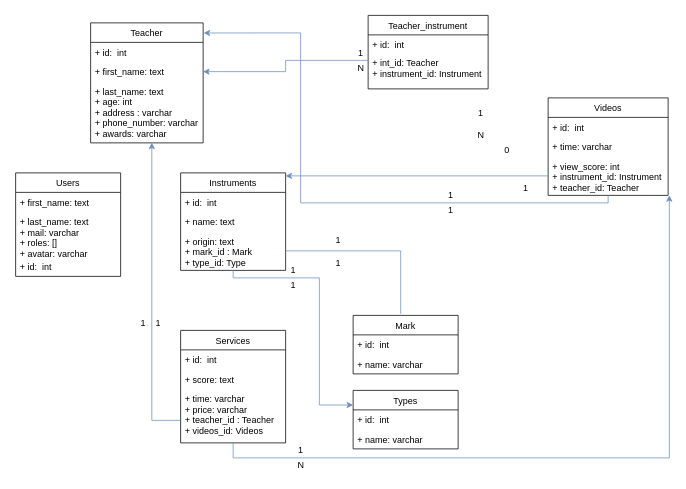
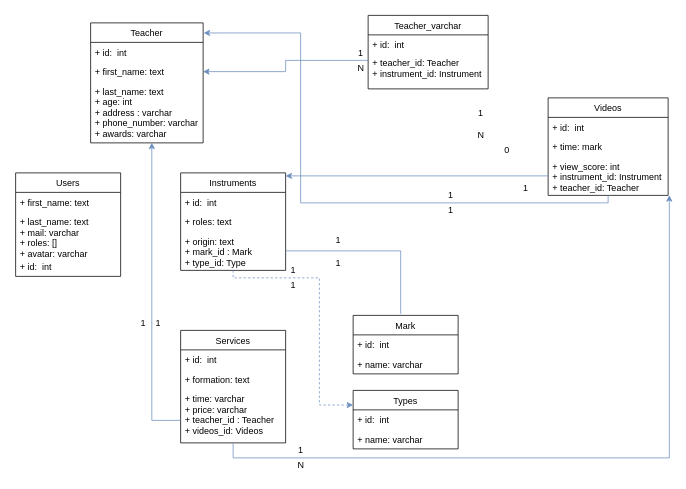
  <mxCell id="0" />
  <mxCell id="1" parent="0" />
  <mxCell id="2" value="Services" style="swimlane;fontStyle=0;childLayout=stackLayout;horizontal=1;startSize=26;fillColor=none;horizontalStack=0;resizeParent=1;resizeParentMax=0;resizeLast=0;collapsible=1;marginBottom=0;" parent="1" vertex="1"><mxGeometry x="240" y="440" width="140" height="150" as="geometry" /></mxCell>
  <mxCell id="3" value="+ id:  int&#10;&#10;" style="text;strokeColor=none;fillColor=none;align=left;verticalAlign=top;spacingLeft=4;spacingRight=4;overflow=hidden;rotatable=0;points=[[0,0.5],[1,0.5]];portConstraint=eastwest;" parent="2" vertex="1"><mxGeometry y="26" width="140" height="26" as="geometry" /></mxCell>
- <mxCell id="4" value="+ score: text" style="text;strokeColor=none;fillColor=none;align=left;verticalAlign=top;spacingLeft=4;spacingRight=4;overflow=hidden;rotatable=0;points=[[0,0.5],[1,0.5]];portConstraint=eastwest;" parent="2" vertex="1"><mxGeometry y="52" width="140" height="26" as="geometry" /></mxCell>
+ <mxCell id="4" value="+ formation: text" style="text;strokeColor=none;fillColor=none;align=left;verticalAlign=top;spacingLeft=4;spacingRight=4;overflow=hidden;rotatable=0;points=[[0,0.5],[1,0.5]];portConstraint=eastwest;" parent="2" vertex="1"><mxGeometry y="52" width="140" height="26" as="geometry" /></mxCell>
  <mxCell id="5" value="+ time: varchar&#10;+ price: varchar&#10;+ teacher_id : Teacher&#10;+ videos_id: Videos" style="text;strokeColor=none;fillColor=none;align=left;verticalAlign=top;spacingLeft=4;spacingRight=4;overflow=hidden;rotatable=0;points=[[0,0.5],[1,0.5]];portConstraint=eastwest;" parent="2" vertex="1"><mxGeometry y="78" width="140" height="72" as="geometry" /></mxCell>
  <mxCell id="6" value="Instruments" style="swimlane;fontStyle=0;childLayout=stackLayout;horizontal=1;startSize=26;fillColor=none;horizontalStack=0;resizeParent=1;resizeParentMax=0;resizeLast=0;collapsible=1;marginBottom=0;" parent="1" vertex="1"><mxGeometry x="240" y="230" width="140" height="130" as="geometry" /></mxCell>
  <mxCell id="7" value="+ id:  int&#10;&#10;" style="text;strokeColor=none;fillColor=none;align=left;verticalAlign=top;spacingLeft=4;spacingRight=4;overflow=hidden;rotatable=0;points=[[0,0.5],[1,0.5]];portConstraint=eastwest;" parent="6" vertex="1"><mxGeometry y="26" width="140" height="26" as="geometry" /></mxCell>
- <mxCell id="8" value="+ name: text" style="text;strokeColor=none;fillColor=none;align=left;verticalAlign=top;spacingLeft=4;spacingRight=4;overflow=hidden;rotatable=0;points=[[0,0.5],[1,0.5]];portConstraint=eastwest;" parent="6" vertex="1"><mxGeometry y="52" width="140" height="26" as="geometry" /></mxCell>
+ <mxCell id="8" value="+ roles: text" style="text;strokeColor=none;fillColor=none;align=left;verticalAlign=top;spacingLeft=4;spacingRight=4;overflow=hidden;rotatable=0;points=[[0,0.5],[1,0.5]];portConstraint=eastwest;" parent="6" vertex="1"><mxGeometry y="52" width="140" height="26" as="geometry" /></mxCell>
  <mxCell id="9" value="+ origin: text&#10;+ mark_id : Mark&#10;+ type_id: Type" style="text;strokeColor=none;fillColor=none;align=left;verticalAlign=top;spacingLeft=4;spacingRight=4;overflow=hidden;rotatable=0;points=[[0,0.5],[1,0.5]];portConstraint=eastwest;" parent="6" vertex="1"><mxGeometry y="78" width="140" height="52" as="geometry" /></mxCell>
  <mxCell id="10" value="Teacher" style="swimlane;fontStyle=0;childLayout=stackLayout;horizontal=1;startSize=26;fillColor=none;horizontalStack=0;resizeParent=1;resizeParentMax=0;resizeLast=0;collapsible=1;marginBottom=0;" parent="1" vertex="1"><mxGeometry x="120" y="30" width="150" height="160" as="geometry" /></mxCell>
  <mxCell id="11" value="+ id:  int&#10;&#10;" style="text;strokeColor=none;fillColor=none;align=left;verticalAlign=top;spacingLeft=4;spacingRight=4;overflow=hidden;rotatable=0;points=[[0,0.5],[1,0.5]];portConstraint=eastwest;" parent="10" vertex="1"><mxGeometry y="26" width="150" height="26" as="geometry" /></mxCell>
  <mxCell id="12" value="+ first_name: text" style="text;strokeColor=none;fillColor=none;align=left;verticalAlign=top;spacingLeft=4;spacingRight=4;overflow=hidden;rotatable=0;points=[[0,0.5],[1,0.5]];portConstraint=eastwest;" parent="10" vertex="1"><mxGeometry y="52" width="150" height="26" as="geometry" /></mxCell>
  <mxCell id="13" value="+ last_name: text&#10;+ age: int&#10;+ address : varchar&#10;+ phone_number: varchar&#10;+ awards: varchar" style="text;strokeColor=none;fillColor=none;align=left;verticalAlign=top;spacingLeft=4;spacingRight=4;overflow=hidden;rotatable=0;points=[[0,0.5],[1,0.5]];portConstraint=eastwest;" parent="10" vertex="1"><mxGeometry y="78" width="150" height="82" as="geometry" /></mxCell>
  <mxCell id="14" value="Videos" style="swimlane;fontStyle=0;childLayout=stackLayout;horizontal=1;startSize=26;fillColor=none;horizontalStack=0;resizeParent=1;resizeParentMax=0;resizeLast=0;collapsible=1;marginBottom=0;" parent="1" vertex="1"><mxGeometry x="730" y="130" width="160" height="130" as="geometry" /></mxCell>
  <mxCell id="15" value="+ id:  int&#10;&#10;" style="text;strokeColor=none;fillColor=none;align=left;verticalAlign=top;spacingLeft=4;spacingRight=4;overflow=hidden;rotatable=0;points=[[0,0.5],[1,0.5]];portConstraint=eastwest;" parent="14" vertex="1"><mxGeometry y="26" width="160" height="26" as="geometry" /></mxCell>
- <mxCell id="16" value="+ time: varchar" style="text;strokeColor=none;fillColor=none;align=left;verticalAlign=top;spacingLeft=4;spacingRight=4;overflow=hidden;rotatable=0;points=[[0,0.5],[1,0.5]];portConstraint=eastwest;" parent="14" vertex="1"><mxGeometry y="52" width="160" height="26" as="geometry" /></mxCell>
+ <mxCell id="16" value="+ time: mark" style="text;strokeColor=none;fillColor=none;align=left;verticalAlign=top;spacingLeft=4;spacingRight=4;overflow=hidden;rotatable=0;points=[[0,0.5],[1,0.5]];portConstraint=eastwest;" parent="14" vertex="1"><mxGeometry y="52" width="160" height="26" as="geometry" /></mxCell>
  <mxCell id="17" value="+ view_score: int&#10;+ instrument_id: Instrument&#10;+ teacher_id: Teacher" style="text;strokeColor=none;fillColor=none;align=left;verticalAlign=top;spacingLeft=4;spacingRight=4;overflow=hidden;rotatable=0;points=[[0,0.5],[1,0.5]];portConstraint=eastwest;" parent="14" vertex="1"><mxGeometry y="78" width="160" height="52" as="geometry" /></mxCell>
  <mxCell id="18" value="Mark" style="swimlane;fontStyle=0;childLayout=stackLayout;horizontal=1;startSize=26;fillColor=none;horizontalStack=0;resizeParent=1;resizeParentMax=0;resizeLast=0;collapsible=1;marginBottom=0;" parent="1" vertex="1"><mxGeometry x="470" y="420" width="140" height="78" as="geometry" /></mxCell>
  <mxCell id="19" value="+ id:  int&#10;&#10;" style="text;strokeColor=none;fillColor=none;align=left;verticalAlign=top;spacingLeft=4;spacingRight=4;overflow=hidden;rotatable=0;points=[[0,0.5],[1,0.5]];portConstraint=eastwest;" parent="18" vertex="1"><mxGeometry y="26" width="140" height="26" as="geometry" /></mxCell>
  <mxCell id="20" value="+ name: varchar" style="text;strokeColor=none;fillColor=none;align=left;verticalAlign=top;spacingLeft=4;spacingRight=4;overflow=hidden;rotatable=0;points=[[0,0.5],[1,0.5]];portConstraint=eastwest;" parent="18" vertex="1"><mxGeometry y="52" width="140" height="26" as="geometry" /></mxCell>
  <mxCell id="21" value="Types" style="swimlane;fontStyle=0;childLayout=stackLayout;horizontal=1;startSize=26;fillColor=none;horizontalStack=0;resizeParent=1;resizeParentMax=0;resizeLast=0;collapsible=1;marginBottom=0;" parent="1" vertex="1"><mxGeometry x="470" y="520" width="140" height="78" as="geometry" /></mxCell>
  <mxCell id="22" value="+ id:  int&#10;&#10;" style="text;strokeColor=none;fillColor=none;align=left;verticalAlign=top;spacingLeft=4;spacingRight=4;overflow=hidden;rotatable=0;points=[[0,0.5],[1,0.5]];portConstraint=eastwest;" parent="21" vertex="1"><mxGeometry y="26" width="140" height="26" as="geometry" /></mxCell>
  <mxCell id="23" value="+ name: varchar" style="text;strokeColor=none;fillColor=none;align=left;verticalAlign=top;spacingLeft=4;spacingRight=4;overflow=hidden;rotatable=0;points=[[0,0.5],[1,0.5]];portConstraint=eastwest;" parent="21" vertex="1"><mxGeometry y="52" width="140" height="26" as="geometry" /></mxCell>
- <mxCell id="24" value="Teacher_instrument" style="swimlane;fontStyle=0;childLayout=stackLayout;horizontal=1;startSize=26;fillColor=none;horizontalStack=0;resizeParent=1;resizeParentMax=0;resizeLast=0;collapsible=1;marginBottom=0;" parent="1" vertex="1"><mxGeometry x="490" y="20" width="160" height="98" as="geometry" /></mxCell>
+ <mxCell id="24" value="Teacher_varchar" style="swimlane;fontStyle=0;childLayout=stackLayout;horizontal=1;startSize=26;fillColor=none;horizontalStack=0;resizeParent=1;resizeParentMax=0;resizeLast=0;collapsible=1;marginBottom=0;" parent="1" vertex="1"><mxGeometry x="490" y="20" width="160" height="98" as="geometry" /></mxCell>
  <mxCell id="25" value="+ id:  int&#10;&#10;" style="text;strokeColor=none;fillColor=none;align=left;verticalAlign=top;spacingLeft=4;spacingRight=4;overflow=hidden;rotatable=0;points=[[0,0.5],[1,0.5]];portConstraint=eastwest;" parent="24" vertex="1"><mxGeometry y="26" width="160" height="24" as="geometry" /></mxCell>
- <mxCell id="26" value="+ int_id: Teacher&#10;+ instrument_id: Instrument" style="text;strokeColor=none;fillColor=none;align=left;verticalAlign=top;spacingLeft=4;spacingRight=4;overflow=hidden;rotatable=0;points=[[0,0.5],[1,0.5]];portConstraint=eastwest;" parent="24" vertex="1"><mxGeometry y="50" width="160" height="48" as="geometry" /></mxCell>
+ <mxCell id="26" value="+ teacher_id: Teacher&#10;+ instrument_id: Instrument" style="text;strokeColor=none;fillColor=none;align=left;verticalAlign=top;spacingLeft=4;spacingRight=4;overflow=hidden;rotatable=0;points=[[0,0.5],[1,0.5]];portConstraint=eastwest;" parent="24" vertex="1"><mxGeometry y="50" width="160" height="48" as="geometry" /></mxCell>
  <mxCell id="27" value="Users" style="swimlane;fontStyle=0;childLayout=stackLayout;horizontal=1;startSize=26;fillColor=none;horizontalStack=0;resizeParent=1;resizeParentMax=0;resizeLast=0;collapsible=1;marginBottom=0;" parent="1" vertex="1"><mxGeometry x="20" y="230" width="140" height="138" as="geometry" /></mxCell>
  <mxCell id="28" value="+ first_name: text" style="text;strokeColor=none;fillColor=none;align=left;verticalAlign=top;spacingLeft=4;spacingRight=4;overflow=hidden;rotatable=0;points=[[0,0.5],[1,0.5]];portConstraint=eastwest;" parent="27" vertex="1"><mxGeometry y="26" width="140" height="26" as="geometry" /></mxCell>
  <mxCell id="29" value="+ last_name: text&#10;+ mail: varchar&#10;+ roles: []&#10;+ avatar: varchar" style="text;strokeColor=none;fillColor=none;align=left;verticalAlign=top;spacingLeft=4;spacingRight=4;overflow=hidden;rotatable=0;points=[[0,0.5],[1,0.5]];portConstraint=eastwest;" parent="27" vertex="1"><mxGeometry y="52" width="140" height="60" as="geometry" /></mxCell>
  <mxCell id="30" value="+ id:  int&#10;&#10;" style="text;strokeColor=none;fillColor=none;align=left;verticalAlign=top;spacingLeft=4;spacingRight=4;overflow=hidden;rotatable=0;points=[[0,0.5],[1,0.5]];portConstraint=eastwest;" parent="27" vertex="1"><mxGeometry y="112" width="140" height="26" as="geometry" /></mxCell>
  <mxCell id="31" style="edgeStyle=orthogonalEdgeStyle;rounded=0;orthogonalLoop=1;jettySize=auto;html=1;entryX=0.453;entryY=-0.026;entryDx=0;entryDy=0;entryPerimeter=0;fillColor=#dae8fc;strokeColor=#6c8ebf;endArrow=none;" parent="1" source="9" target="18" edge="1"><mxGeometry relative="1" as="geometry" /></mxCell>
  <mxCell id="32" value="1" style="text;html=1;align=center;verticalAlign=middle;resizable=0;points=[];autosize=1;strokeColor=none;fillColor=none;" parent="1" vertex="1"><mxGeometry x="440" y="310" width="20" height="20" as="geometry" /></mxCell>
  <mxCell id="33" value="1" style="text;html=1;align=center;verticalAlign=middle;resizable=0;points=[];autosize=1;strokeColor=none;fillColor=none;" parent="1" vertex="1"><mxGeometry x="440" y="340" width="20" height="20" as="geometry" /></mxCell>
- <mxCell id="34" style="edgeStyle=orthogonalEdgeStyle;rounded=0;orthogonalLoop=1;jettySize=auto;html=1;entryX=0;entryY=0.25;entryDx=0;entryDy=0;fillColor=#dae8fc;strokeColor=#6c8ebf;" parent="1" source="9" target="21" edge="1"><mxGeometry relative="1" as="geometry"><Array as="points"><mxPoint x="425" y="370" /><mxPoint x="425" y="540" /></Array></mxGeometry></mxCell>
+ <mxCell id="34" style="edgeStyle=orthogonalEdgeStyle;rounded=0;orthogonalLoop=1;jettySize=auto;html=1;entryX=0;entryY=0.25;entryDx=0;entryDy=0;fillColor=#dae8fc;strokeColor=#6c8ebf;dashed=1;" parent="1" source="9" target="21" edge="1"><mxGeometry relative="1" as="geometry"><Array as="points"><mxPoint x="425" y="370" /><mxPoint x="425" y="540" /></Array></mxGeometry></mxCell>
  <mxCell id="35" value="1" style="text;html=1;align=center;verticalAlign=middle;resizable=0;points=[];autosize=1;strokeColor=none;fillColor=none;" parent="1" vertex="1"><mxGeometry x="380" y="350" width="20" height="20" as="geometry" /></mxCell>
  <mxCell id="36" value="1" style="text;html=1;align=center;verticalAlign=middle;resizable=0;points=[];autosize=1;strokeColor=none;fillColor=none;" parent="1" vertex="1"><mxGeometry x="380" y="370" width="20" height="20" as="geometry" /></mxCell>
  <mxCell id="37" style="edgeStyle=orthogonalEdgeStyle;rounded=0;orthogonalLoop=1;jettySize=auto;html=1;entryX=1.005;entryY=0.084;entryDx=0;entryDy=0;entryPerimeter=0;fillColor=#dae8fc;strokeColor=#6c8ebf;" parent="1" source="17" target="10" edge="1"><mxGeometry relative="1" as="geometry"><Array as="points"><mxPoint x="400" y="270" /><mxPoint x="400" y="43" /></Array></mxGeometry></mxCell>
  <mxCell id="38" style="edgeStyle=orthogonalEdgeStyle;rounded=0;orthogonalLoop=1;jettySize=auto;html=1;fillColor=#dae8fc;strokeColor=#6c8ebf;" parent="1" source="17" edge="1"><mxGeometry relative="1" as="geometry"><mxPoint x="380" y="234" as="targetPoint" /><Array as="points"><mxPoint x="380" y="234" /></Array></mxGeometry></mxCell>
  <mxCell id="39" value="0" style="text;html=1;align=center;verticalAlign=middle;resizable=0;points=[];autosize=1;strokeColor=none;fillColor=none;" parent="1" vertex="1"><mxGeometry x="665" y="190" width="20" height="20" as="geometry" /></mxCell>
  <mxCell id="40" value="1" style="text;html=1;align=center;verticalAlign=middle;resizable=0;points=[];autosize=1;strokeColor=none;fillColor=none;" parent="1" vertex="1"><mxGeometry x="690" y="240" width="20" height="20" as="geometry" /></mxCell>
  <mxCell id="41" value="1" style="text;html=1;align=center;verticalAlign=middle;resizable=0;points=[];autosize=1;strokeColor=none;fillColor=none;" parent="1" vertex="1"><mxGeometry x="590" y="250" width="20" height="20" as="geometry" /></mxCell>
  <mxCell id="42" value="1" style="text;html=1;align=center;verticalAlign=middle;resizable=0;points=[];autosize=1;strokeColor=none;fillColor=none;" parent="1" vertex="1"><mxGeometry x="590" y="270" width="20" height="20" as="geometry" /></mxCell>
  <mxCell id="43" style="edgeStyle=orthogonalEdgeStyle;rounded=0;orthogonalLoop=1;jettySize=auto;html=1;entryX=0.544;entryY=0.998;entryDx=0;entryDy=0;entryPerimeter=0;fillColor=#dae8fc;strokeColor=#6c8ebf;" parent="1" source="5" target="13" edge="1"><mxGeometry relative="1" as="geometry"><Array as="points"><mxPoint x="202" y="560" /></Array></mxGeometry></mxCell>
  <mxCell id="44" value="1" style="text;html=1;align=center;verticalAlign=middle;resizable=0;points=[];autosize=1;strokeColor=none;fillColor=none;" parent="1" vertex="1"><mxGeometry x="180" y="420" width="20" height="20" as="geometry" /></mxCell>
  <mxCell id="45" value="1" style="text;html=1;align=center;verticalAlign=middle;resizable=0;points=[];autosize=1;strokeColor=none;fillColor=none;" parent="1" vertex="1"><mxGeometry x="200" y="420" width="20" height="20" as="geometry" /></mxCell>
  <mxCell id="46" style="edgeStyle=orthogonalEdgeStyle;rounded=0;orthogonalLoop=1;jettySize=auto;html=1;entryX=1;entryY=0.5;entryDx=0;entryDy=0;fillColor=#dae8fc;strokeColor=#6c8ebf;" parent="1" source="26" target="12" edge="1"><mxGeometry relative="1" as="geometry"><Array as="points"><mxPoint x="380" y="80" /><mxPoint x="380" y="95" /></Array></mxGeometry></mxCell>
  <mxCell id="47" value="1" style="text;html=1;align=center;verticalAlign=middle;resizable=0;points=[];autosize=1;strokeColor=none;fillColor=none;" parent="1" vertex="1"><mxGeometry x="470" y="60" width="20" height="20" as="geometry" /></mxCell>
  <mxCell id="48" value="N" style="text;html=1;align=center;verticalAlign=middle;resizable=0;points=[];autosize=1;strokeColor=none;fillColor=none;" parent="1" vertex="1"><mxGeometry x="470" y="80" width="20" height="20" as="geometry" /></mxCell>
  <mxCell id="49" value="1" style="text;html=1;align=center;verticalAlign=middle;resizable=0;points=[];autosize=1;strokeColor=none;fillColor=none;" parent="1" vertex="1"><mxGeometry x="630" y="140" width="20" height="20" as="geometry" /></mxCell>
  <mxCell id="50" value="N" style="text;html=1;align=center;verticalAlign=middle;resizable=0;points=[];autosize=1;strokeColor=none;fillColor=none;" parent="1" vertex="1"><mxGeometry x="630" y="170" width="20" height="20" as="geometry" /></mxCell>
  <mxCell id="51" style="edgeStyle=orthogonalEdgeStyle;rounded=0;orthogonalLoop=1;jettySize=auto;html=1;entryX=1.01;entryY=0.997;entryDx=0;entryDy=0;entryPerimeter=0;fillColor=#dae8fc;strokeColor=#6c8ebf;" parent="1" source="5" target="17" edge="1"><mxGeometry relative="1" as="geometry"><Array as="points"><mxPoint x="310" y="610" /><mxPoint x="892" y="610" /></Array></mxGeometry></mxCell>
  <mxCell id="52" value="1" style="text;html=1;align=center;verticalAlign=middle;resizable=0;points=[];autosize=1;strokeColor=none;fillColor=none;" parent="1" vertex="1"><mxGeometry x="390" y="590" width="20" height="20" as="geometry" /></mxCell>
  <mxCell id="53" value="N" style="text;html=1;align=center;verticalAlign=middle;resizable=0;points=[];autosize=1;strokeColor=none;fillColor=none;" parent="1" vertex="1"><mxGeometry x="390" y="610" width="20" height="20" as="geometry" /></mxCell>
